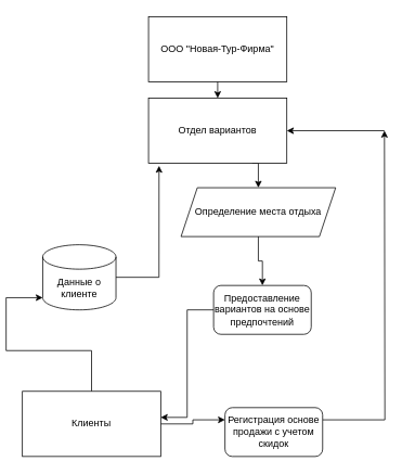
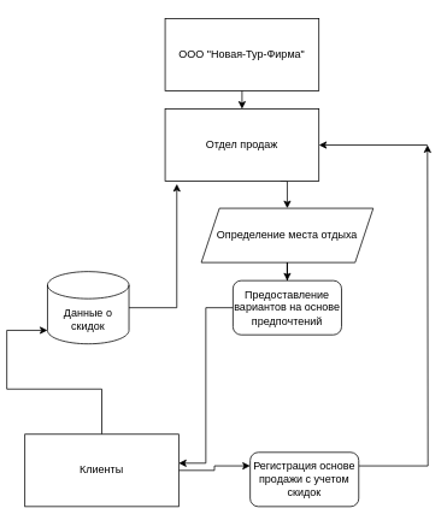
  <mxCell id="0" />
  <mxCell id="1" parent="0" />
  <mxCell id="2" value="ООО &quot;Новая-Тур-Фирма&quot;" style="rounded=0;whiteSpace=wrap;html=1;" vertex="1" parent="1"><mxGeometry x="175" y="20" width="170" height="80" as="geometry" /></mxCell>
  <mxCell id="3" style="edgeStyle=orthogonalEdgeStyle;rounded=0;orthogonalLoop=1;jettySize=auto;html=1;exitX=0.75;exitY=1;exitDx=0;exitDy=0;entryX=0.5;entryY=0;entryDx=0;entryDy=0;" edge="1" parent="1" source="4" target="11"><mxGeometry relative="1" as="geometry" /></mxCell>
- <mxCell id="4" value="Отдел вариантов" style="rounded=0;whiteSpace=wrap;html=1;" vertex="1" parent="1"><mxGeometry x="175" y="120" width="170" height="80" as="geometry" /></mxCell>
+ <mxCell id="4" value="Отдел продаж" style="rounded=0;whiteSpace=wrap;html=1;" vertex="1" parent="1"><mxGeometry x="175" y="120" width="170" height="80" as="geometry" /></mxCell>
  <mxCell id="5" style="edgeStyle=orthogonalEdgeStyle;rounded=0;orthogonalLoop=1;jettySize=auto;html=1;entryX=0;entryY=1;entryDx=0;entryDy=-15;entryPerimeter=0;" edge="1" parent="1" source="7" target="14"><mxGeometry relative="1" as="geometry" /></mxCell>
  <mxCell id="6" style="edgeStyle=orthogonalEdgeStyle;rounded=0;orthogonalLoop=1;jettySize=auto;html=1;entryX=0;entryY=0.25;entryDx=0;entryDy=0;" edge="1" parent="1" source="7" target="16"><mxGeometry relative="1" as="geometry" /></mxCell>
  <mxCell id="7" value="Клиенты" style="rounded=0;whiteSpace=wrap;html=1;" vertex="1" parent="1"><mxGeometry x="20" y="480" width="170" height="80" as="geometry" /></mxCell>
  <mxCell id="8" value="" style="endArrow=classic;html=1;exitX=0.5;exitY=1;exitDx=0;exitDy=0;" edge="1" parent="1" source="2" target="4"><mxGeometry width="50" height="50" relative="1" as="geometry"><mxPoint x="98" y="110" as="sourcePoint" /><mxPoint x="145" y="110" as="targetPoint" /></mxGeometry></mxCell>
  <mxCell id="9" style="edgeStyle=orthogonalEdgeStyle;rounded=0;orthogonalLoop=1;jettySize=auto;html=1;entryX=0.076;entryY=1.038;entryDx=0;entryDy=0;entryPerimeter=0;" edge="1" parent="1" source="14" target="4"><mxGeometry relative="1" as="geometry"><mxPoint x="-35" y="380" as="sourcePoint" /></mxGeometry></mxCell>
  <mxCell id="10" style="edgeStyle=orthogonalEdgeStyle;rounded=0;orthogonalLoop=1;jettySize=auto;html=1;entryX=0.5;entryY=0;entryDx=0;entryDy=0;" edge="1" parent="1" source="11" target="13"><mxGeometry relative="1" as="geometry" /></mxCell>
  <mxCell id="11" value="Определение места отдыха" style="shape=parallelogram;perimeter=parallelogramPerimeter;whiteSpace=wrap;html=1;fixedSize=1;" vertex="1" parent="1"><mxGeometry x="215" y="230" width="190" height="60" as="geometry" /></mxCell>
  <mxCell id="12" style="edgeStyle=orthogonalEdgeStyle;rounded=0;orthogonalLoop=1;jettySize=auto;html=1;entryX=1;entryY=0.4;entryDx=0;entryDy=0;entryPerimeter=0;" edge="1" parent="1" source="13" target="7"><mxGeometry relative="1" as="geometry" /></mxCell>
- <mxCell id="13" value="Предоставление вариантов на основе предпочтений" style="rounded=1;whiteSpace=wrap;html=1;" vertex="1" parent="1"><mxGeometry x="255" y="350" width="120" height="60" as="geometry" /></mxCell>
- <mxCell id="14" value="Данные о клиенте" style="shape=cylinder3;whiteSpace=wrap;html=1;boundedLbl=1;backgroundOutline=1;size=15;" vertex="1" parent="1"><mxGeometry x="45" y="300" width="90" height="80" as="geometry" /></mxCell>
+ <mxCell id="13" value="Предоставление вариантов на основе предпочтений" style="rounded=1;whiteSpace=wrap;html=1;" vertex="1" parent="1"><mxGeometry x="250" y="310" width="120" height="60" as="geometry" /></mxCell>
+ <mxCell id="14" value="Данные о скидок" style="shape=cylinder3;whiteSpace=wrap;html=1;boundedLbl=1;backgroundOutline=1;size=15;" vertex="1" parent="1"><mxGeometry x="45" y="300" width="90" height="80" as="geometry" /></mxCell>
  <mxCell id="15" style="edgeStyle=orthogonalEdgeStyle;rounded=0;orthogonalLoop=1;jettySize=auto;html=1;exitX=1;exitY=0.25;exitDx=0;exitDy=0;" edge="1" parent="1" source="16"><mxGeometry relative="1" as="geometry"><mxPoint x="465" y="160" as="targetPoint" /></mxGeometry></mxCell>
  <mxCell id="16" value="Регистрация основе продажи с учетом скидок" style="rounded=1;whiteSpace=wrap;html=1;" vertex="1" parent="1"><mxGeometry x="269" y="500" width="120" height="60" as="geometry" /></mxCell>
  <mxCell id="17" value="" style="endArrow=classic;html=1;entryX=1;entryY=0.5;entryDx=0;entryDy=0;" edge="1" parent="1" target="4"><mxGeometry width="50" height="50" relative="1" as="geometry"><mxPoint x="465" y="160" as="sourcePoint" /><mxPoint x="295" y="300" as="targetPoint" /></mxGeometry></mxCell>
